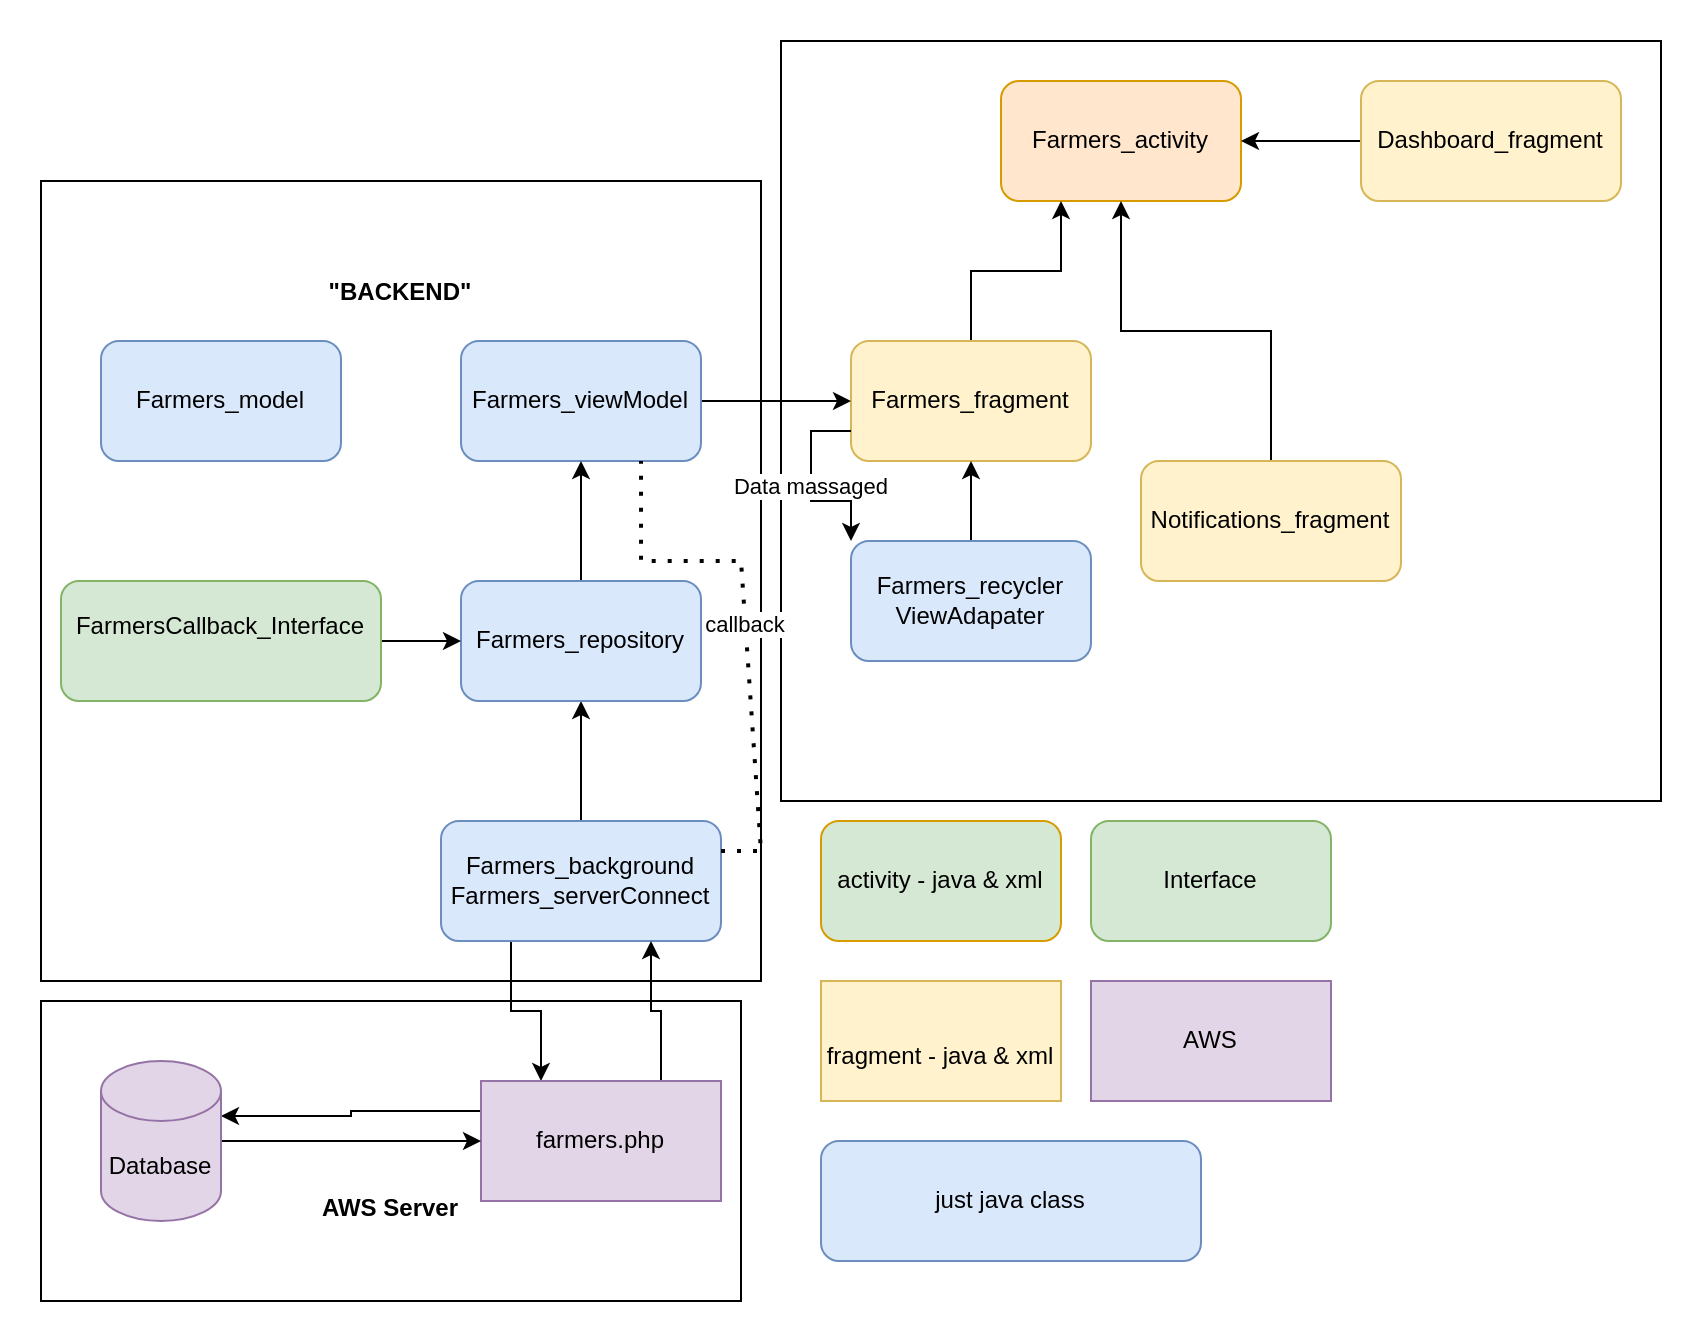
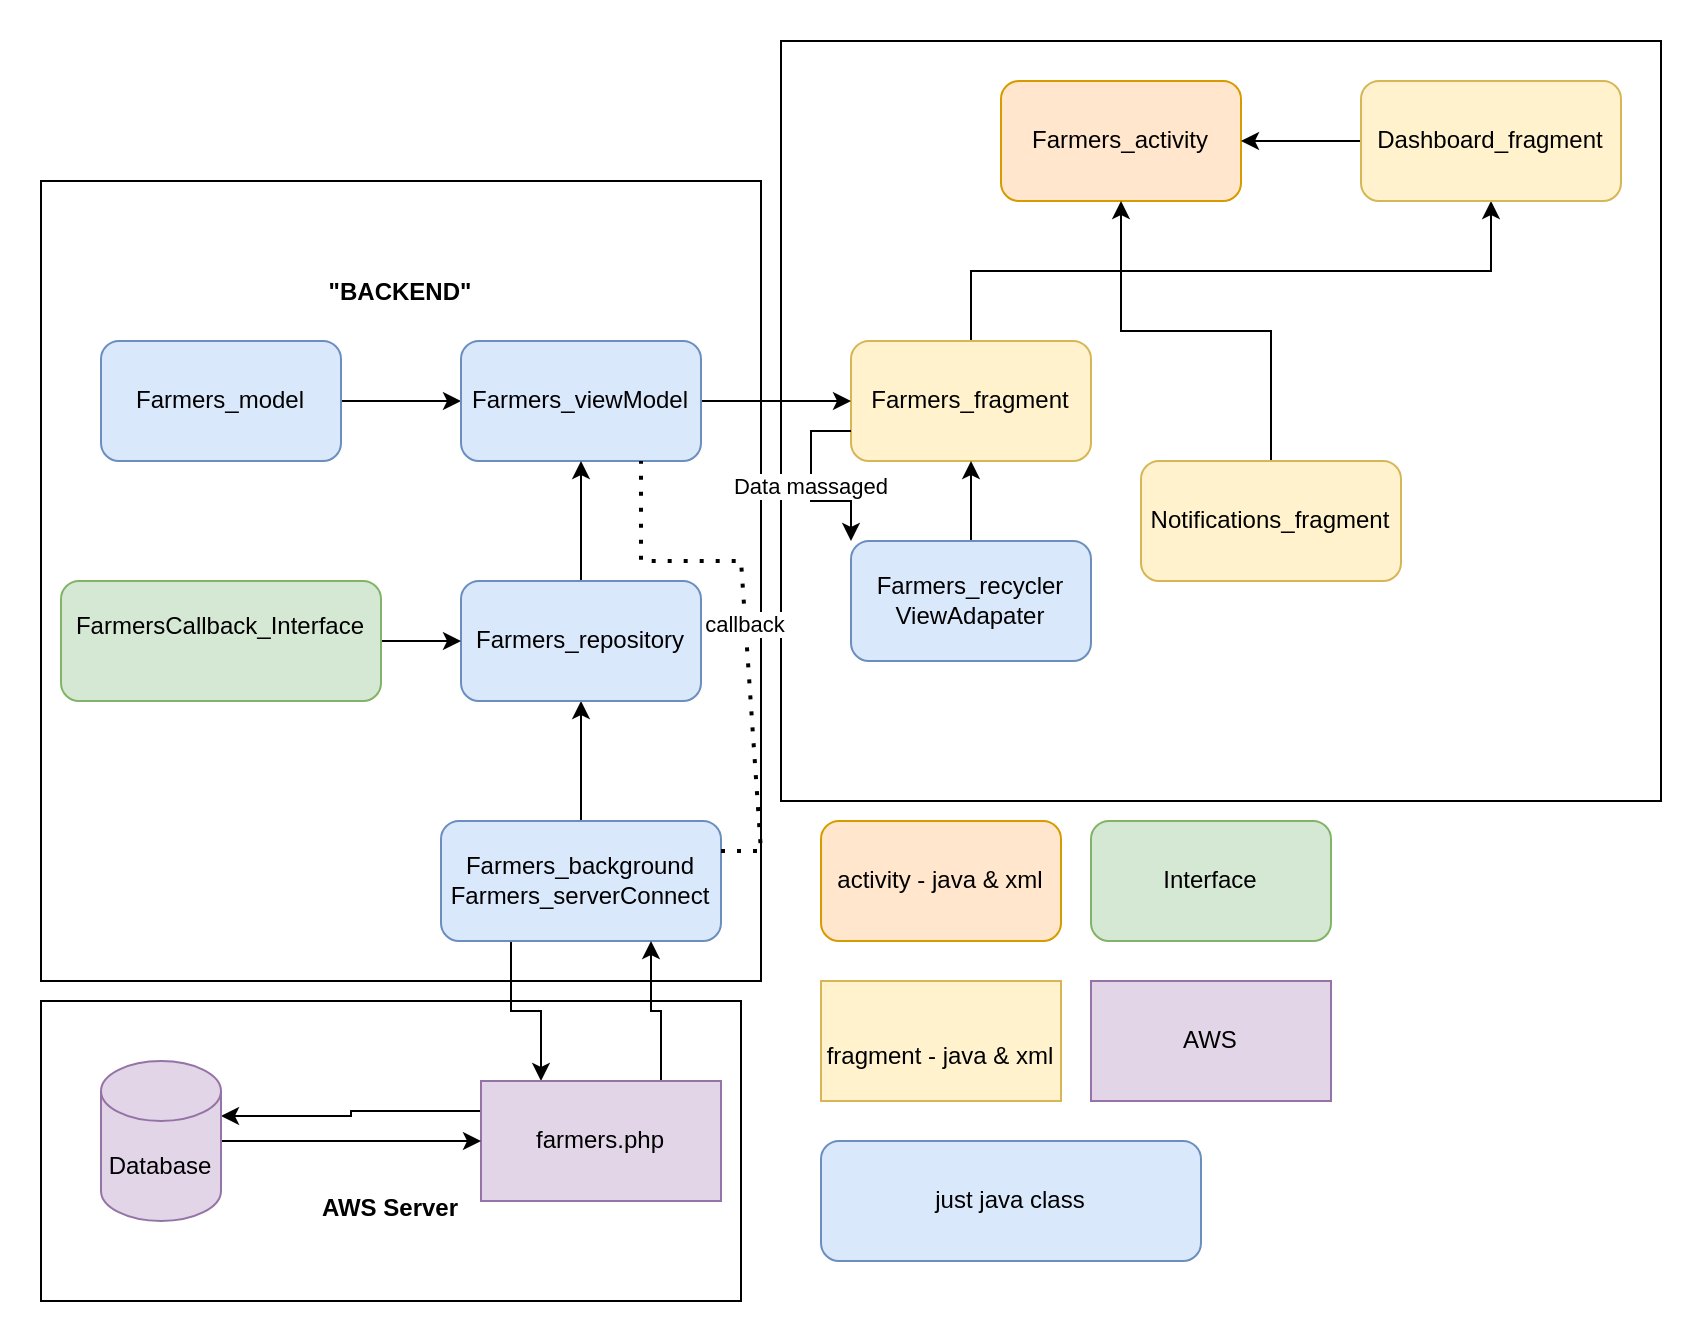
  <mxCell id="0" />
  <mxCell id="1" parent="0" />
  <mxCell id="2" value="&lt;div&gt;&lt;br&gt;&lt;/div&gt;&lt;div&gt;&lt;br&gt;&lt;/div&gt;&lt;div&gt;&lt;br&gt;&lt;/div&gt;&lt;div&gt;&lt;br&gt;&lt;/div&gt;&lt;div&gt;&lt;br&gt;&lt;/div&gt;&lt;div&gt;&lt;br&gt;&lt;/div&gt;&lt;div&gt;&lt;b&gt;&quot;FRONTEND&quot;&lt;/b&gt;&lt;br&gt;&lt;/div&gt;" style="rounded=0;whiteSpace=wrap;html=1;" parent="1" vertex="1"><mxGeometry x="390" y="20" width="440" height="380" as="geometry" /></mxCell>
  <mxCell id="3" value="&lt;div&gt;&lt;b&gt;&quot;BACKEND&quot;&lt;br&gt;&lt;/b&gt;&lt;/div&gt;&lt;div&gt;&lt;b&gt;&lt;br&gt;&lt;/b&gt;&lt;/div&gt;&lt;div&gt;&lt;b&gt;&lt;br&gt;&lt;/b&gt;&lt;/div&gt;&lt;div&gt;&lt;b&gt;&lt;br&gt;&lt;/b&gt;&lt;/div&gt;&lt;div&gt;&lt;b&gt;&lt;br&gt;&lt;/b&gt;&lt;/div&gt;&lt;div&gt;&lt;b&gt;&lt;br&gt;&lt;/b&gt;&lt;/div&gt;&lt;div&gt;&lt;b&gt;&lt;br&gt;&lt;/b&gt;&lt;/div&gt;&lt;div&gt;&lt;b&gt;&lt;br&gt;&lt;/b&gt;&lt;/div&gt;&lt;div&gt;&lt;b&gt;&lt;br&gt;&lt;/b&gt;&lt;/div&gt;&lt;div&gt;&lt;b&gt;&lt;br&gt;&lt;/b&gt;&lt;/div&gt;&lt;div&gt;&lt;b&gt;&lt;br&gt;&lt;/b&gt;&lt;/div&gt;&lt;div&gt;&lt;b&gt;&lt;br&gt;&lt;/b&gt;&lt;/div&gt;&lt;div&gt;&lt;b&gt;&lt;br&gt;&lt;/b&gt;&lt;/div&gt;&lt;div&gt;&lt;b&gt;&lt;br&gt;&lt;/b&gt;&lt;/div&gt;&lt;div&gt;&lt;b&gt;&lt;br&gt;&lt;/b&gt;&lt;/div&gt;&lt;div&gt;&lt;b&gt;&lt;br&gt;&lt;/b&gt;&lt;/div&gt;&lt;div&gt;&lt;b&gt;&lt;br&gt;&lt;/b&gt;&lt;/div&gt;&lt;div&gt;&lt;b&gt;&lt;br&gt;&lt;/b&gt;&lt;/div&gt;&lt;div&gt;&lt;b&gt;&lt;br&gt;&lt;/b&gt;&lt;/div&gt;&lt;div&gt;&lt;b&gt;&lt;br&gt;&lt;/b&gt;&lt;/div&gt;&lt;div&gt;&lt;b&gt;&lt;br&gt;&lt;/b&gt;&lt;/div&gt;" style="rounded=0;whiteSpace=wrap;html=1;" parent="1" vertex="1"><mxGeometry x="20" y="90" width="360" height="400" as="geometry" /></mxCell>
  <mxCell id="4" value="&lt;div&gt;&lt;br&gt;&lt;/div&gt;&lt;div&gt;&lt;br&gt;&lt;/div&gt;&lt;div&gt;&lt;br&gt;&lt;/div&gt;&lt;div&gt;&lt;br&gt;&lt;/div&gt;&lt;div&gt;&lt;b&gt;AWS Server&lt;/b&gt;&lt;br&gt;&lt;/div&gt;" style="rounded=0;whiteSpace=wrap;html=1;" parent="1" vertex="1"><mxGeometry x="20" y="500" width="350" height="150" as="geometry" /></mxCell>
+ <mxCell id="5" style="edgeStyle=orthogonalEdgeStyle;rounded=0;orthogonalLoop=1;jettySize=auto;html=1;exitX=1;exitY=0.5;exitDx=0;exitDy=0;entryX=0;entryY=0.5;entryDx=0;entryDy=0;" parent="1" source="6" target="12" edge="1"><mxGeometry relative="1" as="geometry" /></mxCell>
  <mxCell id="6" value="Farmers_model" style="rounded=1;whiteSpace=wrap;html=1;fillColor=#dae8fc;strokeColor=#6c8ebf;" parent="1" vertex="1"><mxGeometry x="50" y="170" width="120" height="60" as="geometry" /></mxCell>
  <mxCell id="7" value="Farmers_activity" style="rounded=1;whiteSpace=wrap;html=1;fillColor=#ffe6cc;strokeColor=#d79b00;" parent="1" vertex="1"><mxGeometry x="500" y="40" width="120" height="60" as="geometry" /></mxCell>
- <mxCell id="8" style="edgeStyle=orthogonalEdgeStyle;rounded=0;orthogonalLoop=1;jettySize=auto;html=1;exitX=0.5;exitY=0;exitDx=0;exitDy=0;entryX=0.25;entryY=1;entryDx=0;entryDy=0;" parent="1" source="9" target="7" edge="1"><mxGeometry relative="1" as="geometry" /></mxCell>
+ <mxCell id="8" style="edgeStyle=orthogonalEdgeStyle;rounded=0;orthogonalLoop=1;jettySize=auto;html=1;exitX=0.5;exitY=0;exitDx=0;exitDy=0;" parent="1" source="9" target="28" edge="1"><mxGeometry relative="1" as="geometry" /></mxCell>
  <mxCell id="9" value="Farmers_fragment" style="rounded=1;whiteSpace=wrap;html=1;fillColor=#fff2cc;strokeColor=#d6b656;" parent="1" vertex="1"><mxGeometry x="425" y="170" width="120" height="60" as="geometry" /></mxCell>
  <mxCell id="10" style="edgeStyle=orthogonalEdgeStyle;rounded=0;orthogonalLoop=1;jettySize=auto;html=1;exitX=1;exitY=0.5;exitDx=0;exitDy=0;entryX=0;entryY=0.5;entryDx=0;entryDy=0;" parent="1" source="12" target="9" edge="1"><mxGeometry relative="1" as="geometry" /></mxCell>
  <mxCell id="11" value="Data massaged" style="edgeStyle=orthogonalEdgeStyle;rounded=0;orthogonalLoop=1;jettySize=auto;html=1;exitX=0;exitY=0.75;exitDx=0;exitDy=0;entryX=0;entryY=0;entryDx=0;entryDy=0;" parent="1" source="9" target="16" edge="1"><mxGeometry relative="1" as="geometry" /></mxCell>
  <mxCell id="12" value="Farmers_viewModel" style="rounded=1;whiteSpace=wrap;html=1;fillColor=#dae8fc;strokeColor=#6c8ebf;" parent="1" vertex="1"><mxGeometry x="230" y="170" width="120" height="60" as="geometry" /></mxCell>
  <mxCell id="13" style="edgeStyle=orthogonalEdgeStyle;rounded=0;orthogonalLoop=1;jettySize=auto;html=1;exitX=0.5;exitY=0;exitDx=0;exitDy=0;entryX=0.5;entryY=1;entryDx=0;entryDy=0;" parent="1" source="19" target="17" edge="1"><mxGeometry relative="1" as="geometry"><mxPoint x="290" y="410" as="sourcePoint" /><mxPoint x="290" y="350" as="targetPoint" /></mxGeometry></mxCell>
  <mxCell id="14" style="edgeStyle=orthogonalEdgeStyle;rounded=0;orthogonalLoop=1;jettySize=auto;html=1;exitX=0.5;exitY=0;exitDx=0;exitDy=0;entryX=0.5;entryY=1;entryDx=0;entryDy=0;" parent="1" source="17" target="12" edge="1"><mxGeometry relative="1" as="geometry"><mxPoint x="290" y="290" as="sourcePoint" /></mxGeometry></mxCell>
  <mxCell id="15" style="edgeStyle=orthogonalEdgeStyle;rounded=0;orthogonalLoop=1;jettySize=auto;html=1;exitX=0.5;exitY=0;exitDx=0;exitDy=0;entryX=0.5;entryY=1;entryDx=0;entryDy=0;" parent="1" source="16" target="9" edge="1"><mxGeometry relative="1" as="geometry" /></mxCell>
  <mxCell id="16" value="Farmers_recycler&lt;br&gt;ViewAdapater" style="rounded=1;whiteSpace=wrap;html=1;fillColor=#dae8fc;strokeColor=#6c8ebf;" parent="1" vertex="1"><mxGeometry x="425" y="270" width="120" height="60" as="geometry" /></mxCell>
  <mxCell id="17" value="Farmers_repository" style="rounded=1;whiteSpace=wrap;html=1;fillColor=#dae8fc;strokeColor=#6c8ebf;" parent="1" vertex="1"><mxGeometry x="230" y="290" width="120" height="60" as="geometry" /></mxCell>
  <mxCell id="18" style="edgeStyle=orthogonalEdgeStyle;rounded=0;orthogonalLoop=1;jettySize=auto;html=1;exitX=0.25;exitY=1;exitDx=0;exitDy=0;entryX=0.25;entryY=0;entryDx=0;entryDy=0;" parent="1" source="19" target="22" edge="1"><mxGeometry relative="1" as="geometry" /></mxCell>
  <mxCell id="19" value="&lt;div&gt;Farmers_background&lt;/div&gt;&lt;div&gt;Farmers_serverConnect&lt;br&gt;&lt;/div&gt;" style="rounded=1;whiteSpace=wrap;html=1;fillColor=#dae8fc;strokeColor=#6c8ebf;" parent="1" vertex="1"><mxGeometry x="220" y="410" width="140" height="60" as="geometry" /></mxCell>
  <mxCell id="20" style="edgeStyle=orthogonalEdgeStyle;rounded=0;orthogonalLoop=1;jettySize=auto;html=1;exitX=0;exitY=0.25;exitDx=0;exitDy=0;entryX=1;entryY=0;entryDx=0;entryDy=27.5;entryPerimeter=0;" parent="1" source="22" target="24" edge="1"><mxGeometry relative="1" as="geometry" /></mxCell>
  <mxCell id="21" style="edgeStyle=orthogonalEdgeStyle;rounded=0;orthogonalLoop=1;jettySize=auto;html=1;exitX=0.75;exitY=0;exitDx=0;exitDy=0;entryX=0.75;entryY=1;entryDx=0;entryDy=0;" parent="1" source="22" target="19" edge="1"><mxGeometry relative="1" as="geometry" /></mxCell>
  <mxCell id="22" value="farmers.php" style="rounded=0;whiteSpace=wrap;html=1;fillColor=#e1d5e7;strokeColor=#9673a6;" parent="1" vertex="1"><mxGeometry x="240" y="540" width="120" height="60" as="geometry" /></mxCell>
  <mxCell id="23" style="edgeStyle=orthogonalEdgeStyle;rounded=0;orthogonalLoop=1;jettySize=auto;html=1;exitX=1;exitY=0.5;exitDx=0;exitDy=0;exitPerimeter=0;entryX=0;entryY=0.5;entryDx=0;entryDy=0;" parent="1" source="24" target="22" edge="1"><mxGeometry relative="1" as="geometry" /></mxCell>
  <mxCell id="24" value="Database" style="shape=cylinder3;whiteSpace=wrap;html=1;boundedLbl=1;backgroundOutline=1;size=15;fillColor=#e1d5e7;strokeColor=#9673a6;" parent="1" vertex="1"><mxGeometry x="50" y="530" width="60" height="80" as="geometry" /></mxCell>
  <mxCell id="25" style="edgeStyle=orthogonalEdgeStyle;rounded=0;orthogonalLoop=1;jettySize=auto;html=1;exitX=0.5;exitY=0;exitDx=0;exitDy=0;entryX=0.5;entryY=1;entryDx=0;entryDy=0;" parent="1" source="26" target="7" edge="1"><mxGeometry relative="1" as="geometry" /></mxCell>
  <mxCell id="26" value="Notifications_fragment" style="rounded=1;whiteSpace=wrap;html=1;fillColor=#fff2cc;strokeColor=#d6b656;" parent="1" vertex="1"><mxGeometry x="570" y="230" width="130" height="60" as="geometry" /></mxCell>
  <mxCell id="27" style="edgeStyle=orthogonalEdgeStyle;rounded=0;orthogonalLoop=1;jettySize=auto;html=1;exitX=0;exitY=0.5;exitDx=0;exitDy=0;entryX=1;entryY=0.5;entryDx=0;entryDy=0;" parent="1" source="28" target="7" edge="1"><mxGeometry relative="1" as="geometry" /></mxCell>
  <mxCell id="28" value="Dashboard_fragment" style="rounded=1;whiteSpace=wrap;html=1;fillColor=#fff2cc;strokeColor=#d6b656;" parent="1" vertex="1"><mxGeometry x="680" y="40" width="130" height="60" as="geometry" /></mxCell>
  <mxCell id="29" style="edgeStyle=orthogonalEdgeStyle;rounded=0;orthogonalLoop=1;jettySize=auto;html=1;exitX=1;exitY=0.5;exitDx=0;exitDy=0;entryX=0;entryY=0.5;entryDx=0;entryDy=0;" parent="1" source="30" target="17" edge="1"><mxGeometry relative="1" as="geometry" /></mxCell>
  <mxCell id="30" value="&lt;div&gt;FarmersCallback_Interface&lt;/div&gt;&lt;div&gt;&lt;br&gt;&lt;/div&gt;" style="rounded=1;whiteSpace=wrap;html=1;fillColor=#d5e8d4;strokeColor=#82b366;" parent="1" vertex="1"><mxGeometry x="30" y="290" width="160" height="60" as="geometry" /></mxCell>
- <mxCell id="31" value="activity - java &amp;amp; xml" style="rounded=1;whiteSpace=wrap;html=1;fillColor=#d5e8d4;strokeColor=#d79b00;" parent="1" vertex="1"><mxGeometry x="410" y="410" width="120" height="60" as="geometry" /></mxCell>
+ <mxCell id="31" value="activity - java &amp;amp; xml" style="rounded=1;whiteSpace=wrap;html=1;fillColor=#ffe6cc;strokeColor=#d79b00;" parent="1" vertex="1"><mxGeometry x="410" y="410" width="120" height="60" as="geometry" /></mxCell>
  <mxCell id="32" value="&lt;br&gt;fragment - java &amp;amp; xml&lt;br&gt;" style="whiteSpace=wrap;html=1;fillColor=#fff2cc;strokeColor=#d6b656;rounded=0;" parent="1" vertex="1"><mxGeometry x="410" y="490" width="120" height="60" as="geometry" /></mxCell>
  <mxCell id="33" value="just java class" style="rounded=1;whiteSpace=wrap;html=1;fillColor=#dae8fc;strokeColor=#6c8ebf;" parent="1" vertex="1"><mxGeometry x="410" y="570" width="190" height="60" as="geometry" /></mxCell>
  <mxCell id="34" value="Interface" style="rounded=1;whiteSpace=wrap;html=1;fillColor=#d5e8d4;strokeColor=#82b366;" parent="1" vertex="1"><mxGeometry x="545" y="410" width="120" height="60" as="geometry" /></mxCell>
  <mxCell id="35" value="AWS" style="rounded=0;whiteSpace=wrap;html=1;fillColor=#e1d5e7;strokeColor=#9673a6;" parent="1" vertex="1"><mxGeometry x="545" y="490" width="120" height="60" as="geometry" /></mxCell>
  <mxCell id="36" value="callback" style="endArrow=none;dashed=1;html=1;dashPattern=1 3;strokeWidth=2;rounded=0;exitX=1;exitY=0.25;exitDx=0;exitDy=0;entryX=0.75;entryY=1;entryDx=0;entryDy=0;" parent="1" source="19" target="12" edge="1"><mxGeometry width="50" height="50" relative="1" as="geometry"><mxPoint x="380" y="400" as="sourcePoint" /><mxPoint x="430" y="350" as="targetPoint" /><Array as="points"><mxPoint x="380" y="425" /><mxPoint x="370" y="280" /><mxPoint x="320" y="280" /></Array></mxGeometry></mxCell>
